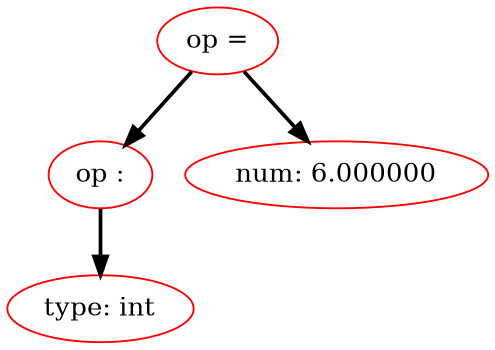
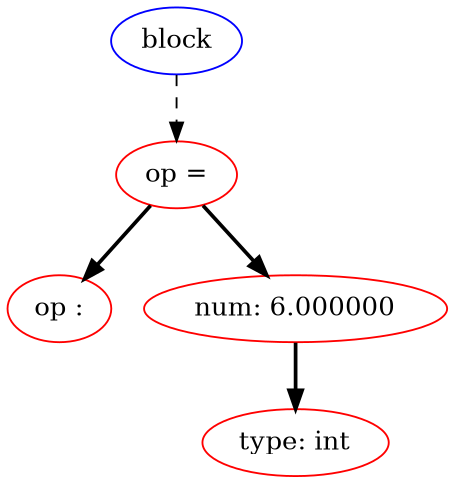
  digraph {
    node [color=red fillcolor=white style=filled]
    edge [style=bold]
+   n1 [color=blue label=block]
    n2 [label="op ="]
    n3 [label="op :"]
    n4 [label="num: 6.000000"]
    n5 [label="type: int"]
+   n1 -> n2 [style=dashed]
    n2 -> n3
    n2 -> n4
-   n3 -> n5
+   n4 -> n5
  }
